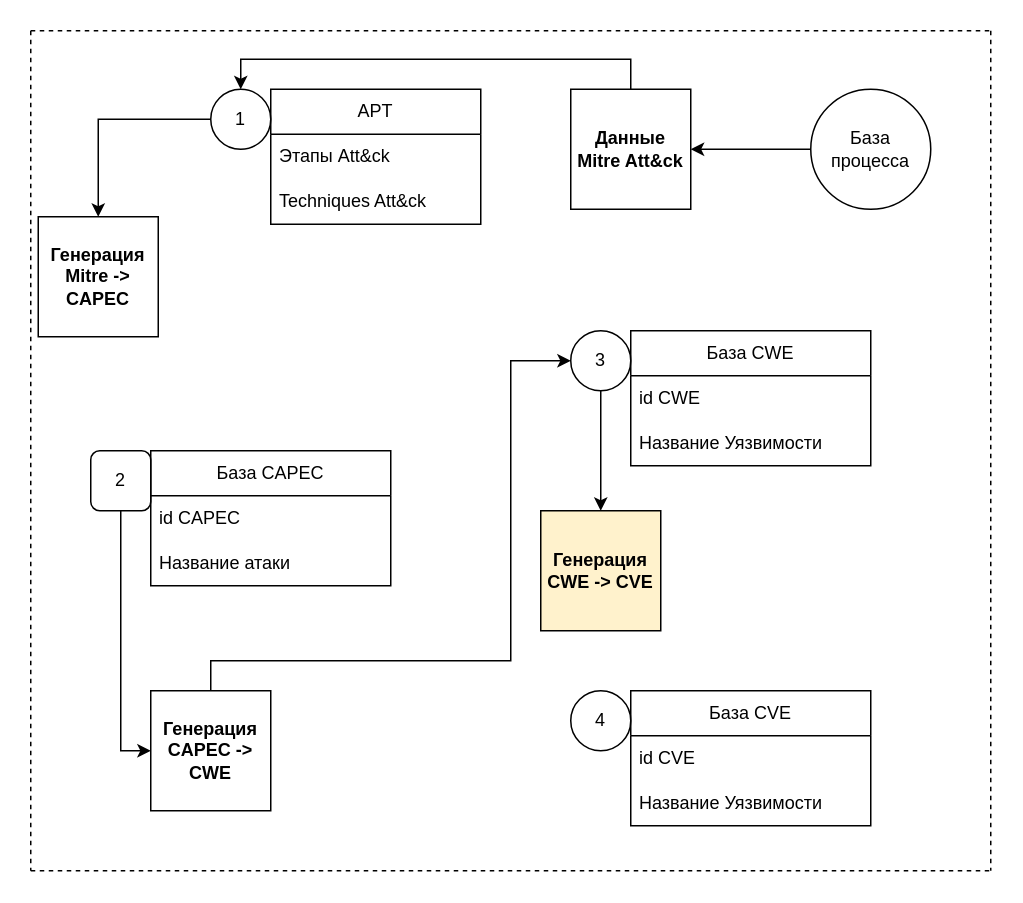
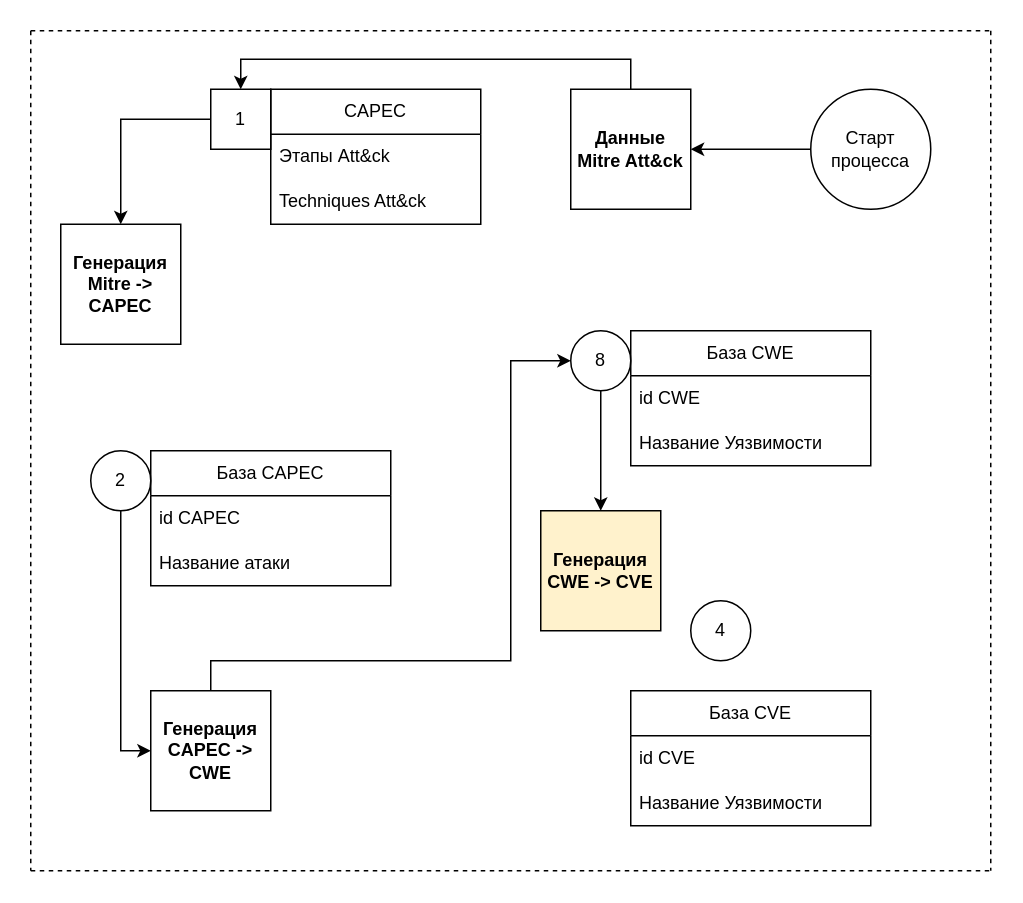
  <mxCell id="0" />
  <mxCell id="1" parent="0" />
  <mxCell id="2" value="" style="endArrow=none;dashed=1;html=1;rounded=0;" parent="1" edge="1"><mxGeometry width="50" height="50" relative="1" as="geometry"><mxPoint x="20" y="20" as="sourcePoint" /><mxPoint x="660" y="20" as="targetPoint" /></mxGeometry></mxCell>
  <mxCell id="3" value="" style="endArrow=none;dashed=1;html=1;rounded=0;" parent="1" edge="1"><mxGeometry width="50" height="50" relative="1" as="geometry"><mxPoint x="20" y="20" as="sourcePoint" /><mxPoint x="20" y="580" as="targetPoint" /></mxGeometry></mxCell>
  <mxCell id="4" value="" style="endArrow=none;dashed=1;html=1;rounded=0;" parent="1" edge="1"><mxGeometry width="50" height="50" relative="1" as="geometry"><mxPoint x="20" y="580" as="sourcePoint" /><mxPoint x="660" y="580" as="targetPoint" /></mxGeometry></mxCell>
  <mxCell id="5" value="База CAPEC" style="swimlane;fontStyle=0;childLayout=stackLayout;horizontal=1;startSize=30;horizontalStack=0;resizeParent=1;resizeParentMax=0;resizeLast=0;collapsible=1;marginBottom=0;whiteSpace=wrap;html=1;" parent="1" vertex="1"><mxGeometry x="100" y="300" width="160" height="90" as="geometry" /></mxCell>
  <mxCell id="6" value="id CAPEC" style="text;strokeColor=none;fillColor=none;align=left;verticalAlign=middle;spacingLeft=4;spacingRight=4;overflow=hidden;points=[[0,0.5],[1,0.5]];portConstraint=eastwest;rotatable=0;whiteSpace=wrap;html=1;" parent="5" vertex="1"><mxGeometry y="30" width="160" height="30" as="geometry" /></mxCell>
  <mxCell id="7" value="Название атаки" style="text;strokeColor=none;fillColor=none;align=left;verticalAlign=middle;spacingLeft=4;spacingRight=4;overflow=hidden;points=[[0,0.5],[1,0.5]];portConstraint=eastwest;rotatable=0;whiteSpace=wrap;html=1;" parent="5" vertex="1"><mxGeometry y="60" width="160" height="30" as="geometry" /></mxCell>
  <mxCell id="8" value="База CVE" style="swimlane;fontStyle=0;childLayout=stackLayout;horizontal=1;startSize=30;horizontalStack=0;resizeParent=1;resizeParentMax=0;resizeLast=0;collapsible=1;marginBottom=0;whiteSpace=wrap;html=1;" parent="1" vertex="1"><mxGeometry x="420" y="460" width="160" height="90" as="geometry" /></mxCell>
  <mxCell id="9" value="id CVE" style="text;strokeColor=none;fillColor=none;align=left;verticalAlign=middle;spacingLeft=4;spacingRight=4;overflow=hidden;points=[[0,0.5],[1,0.5]];portConstraint=eastwest;rotatable=0;whiteSpace=wrap;html=1;" parent="8" vertex="1"><mxGeometry y="30" width="160" height="30" as="geometry" /></mxCell>
  <mxCell id="10" value="Название Уязвимости" style="text;strokeColor=none;fillColor=none;align=left;verticalAlign=middle;spacingLeft=4;spacingRight=4;overflow=hidden;points=[[0,0.5],[1,0.5]];portConstraint=eastwest;rotatable=0;whiteSpace=wrap;html=1;" parent="8" vertex="1"><mxGeometry y="60" width="160" height="30" as="geometry" /></mxCell>
- <mxCell id="11" value="APT" style="swimlane;fontStyle=0;childLayout=stackLayout;horizontal=1;startSize=30;horizontalStack=0;resizeParent=1;resizeParentMax=0;resizeLast=0;collapsible=1;marginBottom=0;whiteSpace=wrap;html=1;" parent="1" vertex="1"><mxGeometry x="180" y="59" width="140" height="90" as="geometry"><mxRectangle x="280" y="199" width="60" height="30" as="alternateBounds" /></mxGeometry></mxCell>
+ <mxCell id="11" value="CAPEC" style="swimlane;fontStyle=0;childLayout=stackLayout;horizontal=1;startSize=30;horizontalStack=0;resizeParent=1;resizeParentMax=0;resizeLast=0;collapsible=1;marginBottom=0;whiteSpace=wrap;html=1;" parent="1" vertex="1"><mxGeometry x="180" y="59" width="140" height="90" as="geometry"><mxRectangle x="280" y="199" width="60" height="30" as="alternateBounds" /></mxGeometry></mxCell>
  <mxCell id="12" value="Этапы Att&amp;amp;ck" style="text;strokeColor=none;fillColor=none;align=left;verticalAlign=middle;spacingLeft=4;spacingRight=4;overflow=hidden;points=[[0,0.5],[1,0.5]];portConstraint=eastwest;rotatable=0;whiteSpace=wrap;html=1;" parent="11" vertex="1"><mxGeometry y="30" width="140" height="30" as="geometry" /></mxCell>
  <mxCell id="13" value="Techniques Att&amp;amp;ck" style="text;strokeColor=none;fillColor=none;align=left;verticalAlign=middle;spacingLeft=4;spacingRight=4;overflow=hidden;points=[[0,0.5],[1,0.5]];portConstraint=eastwest;rotatable=0;whiteSpace=wrap;html=1;" parent="11" vertex="1"><mxGeometry y="60" width="140" height="30" as="geometry" /></mxCell>
- <mxCell id="14" value="&lt;b&gt;Генерация Mitre -&amp;gt; CAPEC&lt;/b&gt;" style="whiteSpace=wrap;html=1;aspect=fixed;" parent="1" vertex="1"><mxGeometry x="25" y="144" width="80" height="80" as="geometry" /></mxCell>
+ <mxCell id="14" value="&lt;b&gt;Генерация Mitre -&amp;gt; CAPEC&lt;/b&gt;" style="whiteSpace=wrap;html=1;aspect=fixed;" parent="1" vertex="1"><mxGeometry x="40" y="149" width="80" height="80" as="geometry" /></mxCell>
  <mxCell id="15" value="" style="endArrow=none;dashed=1;html=1;rounded=0;" parent="1" edge="1"><mxGeometry width="50" height="50" relative="1" as="geometry"><mxPoint x="660" y="20" as="sourcePoint" /><mxPoint x="660" y="580" as="targetPoint" /></mxGeometry></mxCell>
  <mxCell id="16" style="edgeStyle=orthogonalEdgeStyle;rounded=0;orthogonalLoop=1;jettySize=auto;html=1;exitX=0;exitY=0.5;exitDx=0;exitDy=0;entryX=0.5;entryY=0;entryDx=0;entryDy=0;" parent="1" source="17" target="14" edge="1"><mxGeometry relative="1" as="geometry" /></mxCell>
- <mxCell id="17" value="1" style="ellipse;whiteSpace=wrap;html=1;aspect=fixed;" parent="1" vertex="1"><mxGeometry x="140" y="59" width="40" height="40" as="geometry" /></mxCell>
+ <mxCell id="17" value="1" style="whiteSpace=wrap;html=1;aspect=fixed;rounded=0;" parent="1" vertex="1"><mxGeometry x="140" y="59" width="40" height="40" as="geometry" /></mxCell>
  <mxCell id="18" value="База CWE" style="swimlane;fontStyle=0;childLayout=stackLayout;horizontal=1;startSize=30;horizontalStack=0;resizeParent=1;resizeParentMax=0;resizeLast=0;collapsible=1;marginBottom=0;whiteSpace=wrap;html=1;" parent="1" vertex="1"><mxGeometry x="420" y="220" width="160" height="90" as="geometry" /></mxCell>
  <mxCell id="19" value="id CWE" style="text;strokeColor=none;fillColor=none;align=left;verticalAlign=middle;spacingLeft=4;spacingRight=4;overflow=hidden;points=[[0,0.5],[1,0.5]];portConstraint=eastwest;rotatable=0;whiteSpace=wrap;html=1;" parent="18" vertex="1"><mxGeometry y="30" width="160" height="30" as="geometry" /></mxCell>
  <mxCell id="20" value="Название Уязвимости" style="text;strokeColor=none;fillColor=none;align=left;verticalAlign=middle;spacingLeft=4;spacingRight=4;overflow=hidden;points=[[0,0.5],[1,0.5]];portConstraint=eastwest;rotatable=0;whiteSpace=wrap;html=1;" parent="18" vertex="1"><mxGeometry y="60" width="160" height="30" as="geometry" /></mxCell>
  <mxCell id="21" style="edgeStyle=orthogonalEdgeStyle;rounded=0;orthogonalLoop=1;jettySize=auto;html=1;entryX=0;entryY=0.5;entryDx=0;entryDy=0;" parent="1" source="22" target="24" edge="1"><mxGeometry relative="1" as="geometry" /></mxCell>
- <mxCell id="22" value="2" style="whiteSpace=wrap;html=1;aspect=fixed;rounded=1;" parent="1" vertex="1"><mxGeometry x="60" y="300" width="40" height="40" as="geometry" /></mxCell>
+ <mxCell id="22" value="2" style="ellipse;whiteSpace=wrap;html=1;aspect=fixed;" parent="1" vertex="1"><mxGeometry x="60" y="300" width="40" height="40" as="geometry" /></mxCell>
  <mxCell id="23" style="edgeStyle=orthogonalEdgeStyle;rounded=0;orthogonalLoop=1;jettySize=auto;html=1;entryX=0;entryY=0.5;entryDx=0;entryDy=0;" parent="1" source="24" target="27" edge="1"><mxGeometry relative="1" as="geometry"><Array as="points"><mxPoint x="140" y="440" /><mxPoint x="340" y="440" /><mxPoint x="340" y="240" /></Array></mxGeometry></mxCell>
  <mxCell id="24" value="&lt;b&gt;Генерация CAPEC -&amp;gt; CWE&lt;/b&gt;" style="whiteSpace=wrap;html=1;aspect=fixed;" parent="1" vertex="1"><mxGeometry x="100" y="460" width="80" height="80" as="geometry" /></mxCell>
  <mxCell id="25" value="&lt;b&gt;Генерация CWE -&amp;gt; CVE&lt;/b&gt;" style="whiteSpace=wrap;html=1;aspect=fixed;fillColor=#fff2cc;" parent="1" vertex="1"><mxGeometry x="360" y="340" width="80" height="80" as="geometry" /></mxCell>
  <mxCell id="26" value="" style="edgeStyle=orthogonalEdgeStyle;rounded=0;orthogonalLoop=1;jettySize=auto;html=1;" parent="1" source="27" target="25" edge="1"><mxGeometry relative="1" as="geometry" /></mxCell>
- <mxCell id="27" value="3" style="ellipse;whiteSpace=wrap;html=1;aspect=fixed;" parent="1" vertex="1"><mxGeometry x="380" y="220" width="40" height="40" as="geometry" /></mxCell>
- <mxCell id="28" value="4" style="ellipse;whiteSpace=wrap;html=1;aspect=fixed;" parent="1" vertex="1"><mxGeometry x="380" y="460" width="40" height="40" as="geometry" /></mxCell>
+ <mxCell id="27" value="8" style="ellipse;whiteSpace=wrap;html=1;aspect=fixed;" parent="1" vertex="1"><mxGeometry x="380" y="220" width="40" height="40" as="geometry" /></mxCell>
+ <mxCell id="28" value="4" style="ellipse;whiteSpace=wrap;html=1;aspect=fixed;" parent="1" vertex="1"><mxGeometry x="460" y="400" width="40" height="40" as="geometry" /></mxCell>
  <mxCell id="29" style="edgeStyle=orthogonalEdgeStyle;rounded=0;orthogonalLoop=1;jettySize=auto;html=1;exitX=0.5;exitY=0;exitDx=0;exitDy=0;entryX=0.5;entryY=0;entryDx=0;entryDy=0;" edge="1" parent="1" source="30" target="17"><mxGeometry relative="1" as="geometry" /></mxCell>
  <mxCell id="30" value="&lt;b&gt;Данные Mitre Att&amp;amp;ck&lt;/b&gt;" style="whiteSpace=wrap;html=1;aspect=fixed;" vertex="1" parent="1"><mxGeometry x="380" y="59" width="80" height="80" as="geometry" /></mxCell>
  <mxCell id="31" value="" style="edgeStyle=orthogonalEdgeStyle;rounded=0;orthogonalLoop=1;jettySize=auto;html=1;" edge="1" parent="1" source="32" target="30"><mxGeometry relative="1" as="geometry" /></mxCell>
- <mxCell id="32" value="База&lt;div&gt;процесса&lt;/div&gt;" style="ellipse;whiteSpace=wrap;html=1;aspect=fixed;" vertex="1" parent="1"><mxGeometry x="540" y="59" width="80" height="80" as="geometry" /></mxCell>
+ <mxCell id="32" value="Старт&lt;div&gt;процесса&lt;/div&gt;" style="ellipse;whiteSpace=wrap;html=1;aspect=fixed;" vertex="1" parent="1"><mxGeometry x="540" y="59" width="80" height="80" as="geometry" /></mxCell>
